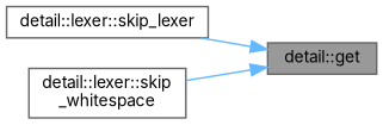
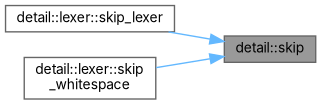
  digraph {
    fontname=Inter
    rankdir=RL
    node [color=grey40 fillcolor=white fontname=Inter fontsize=10 shape=box style=filled]
    edge [color=steelblue1 dir=back fontname=Inter fontsize=10 labelfontname=Helvetica labelfontsize=10 style=solid]
-   n1 [color=gray40 fillcolor=grey60 fontcolor=black height=0.2 label="detail::get" width=0.4]
+   n1 [color=gray40 fillcolor=grey60 fontcolor=black height=0.2 label="detail::skip" width=0.4]
    n2 [height=0.2 label="detail::lexer::skip_lexer" width=0.4]
    n3 [height=0.2 label="detail::lexer::skip\l_whitespace" width=0.4]
    n1 -> n2
    n1 -> n3
  }
